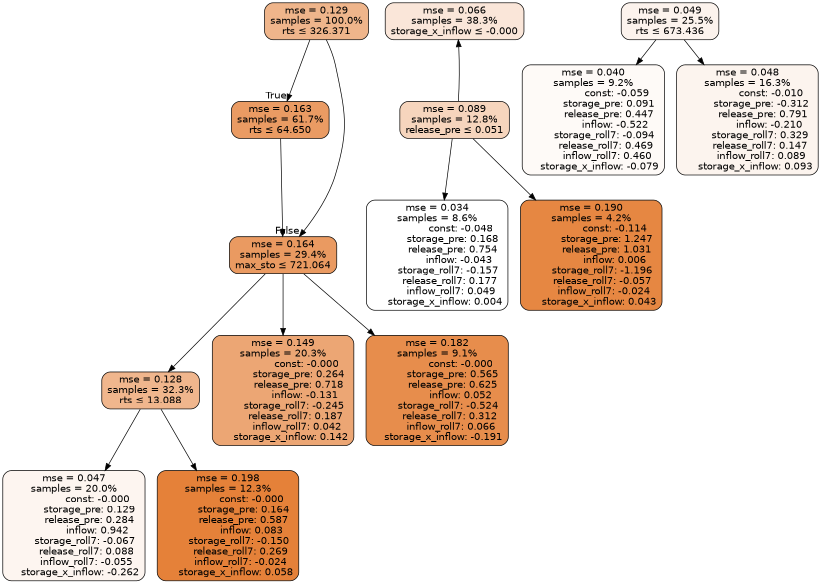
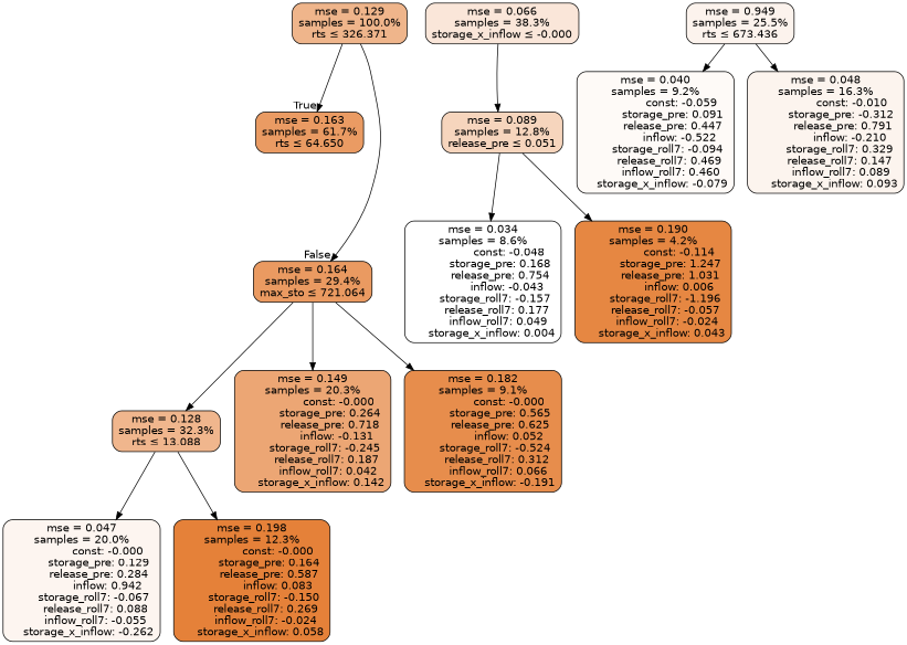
  digraph {
    node [color=black fontname=helvetica shape=rectangle style="filled, rounded"]
    edge [fontname=helvetica]
    n1 [fillcolor="#efb58b" label="mse = 0.129\nsamples = 100.0%\nrts &le; 326.371"]
    n2 [fillcolor="#ea9b63" label="mse = 0.163\nsamples = 61.7%\nrts &le; 64.650"]
    n3 [fillcolor="#ea9a61" label="mse = 0.164\nsamples = 29.4%\nmax_sto &le; 721.064"]
    n4 [fillcolor="#fae6d9" label="mse = 0.066\nsamples = 38.3%\nstorage_x_inflow &le; -0.000"]
    n5 [fillcolor="#f6d5bd" label="mse = 0.089\nsamples = 12.8%\nrelease_pre &le; 0.051"]
    n6 [fillcolor="#f0b68d" label="mse = 0.128\nsamples = 32.3%\nrts &le; 13.088"]
    n7 [fillcolor="#fdf5f0" label="mse = 0.047\nsamples = 20.0%\n               const: -0.000\n          storage_pre: 0.129\n          release_pre: 0.284\n               inflow: 0.942\n       storage_roll7: -0.067\n        release_roll7: 0.088\n        inflow_roll7: -0.055\n    storage_x_inflow: -0.262"]
    n8 [fillcolor="#e58139" label="mse = 0.198\nsamples = 12.3%\n               const: -0.000\n          storage_pre: 0.164\n          release_pre: 0.587\n               inflow: 0.083\n       storage_roll7: -0.150\n        release_roll7: 0.269\n        inflow_roll7: -0.024\n     storage_x_inflow: 0.058"]
    n9 [fillcolor="#eca674" label="mse = 0.149\nsamples = 20.3%\n               const: -0.000\n          storage_pre: 0.264\n          release_pre: 0.718\n              inflow: -0.131\n       storage_roll7: -0.245\n        release_roll7: 0.187\n         inflow_roll7: 0.042\n     storage_x_inflow: 0.142"]
    n10 [fillcolor="#e78d4c" label="mse = 0.182\nsamples = 9.1%\n               const: -0.000\n          storage_pre: 0.565\n          release_pre: 0.625\n               inflow: 0.052\n       storage_roll7: -0.524\n        release_roll7: 0.312\n         inflow_roll7: 0.066\n    storage_x_inflow: -0.191"]
-   n11 [fillcolor="#fcf3ed" label="mse = 0.049\nsamples = 25.5%\nrts &le; 673.436"]
+   n11 [fillcolor="#fcf3ed" label="mse = 0.949\nsamples = 25.5%\nrts &le; 673.436"]
    n12 [fillcolor="#fefaf7" label="mse = 0.040\nsamples = 9.2%\n               const: -0.059\n          storage_pre: 0.091\n          release_pre: 0.447\n              inflow: -0.522\n       storage_roll7: -0.094\n        release_roll7: 0.469\n         inflow_roll7: 0.460\n    storage_x_inflow: -0.079"]
    n13 [fillcolor="#fcf4ee" label="mse = 0.048\nsamples = 16.3%\n               const: -0.010\n         storage_pre: -0.312\n          release_pre: 0.791\n              inflow: -0.210\n        storage_roll7: 0.329\n        release_roll7: 0.147\n         inflow_roll7: 0.089\n     storage_x_inflow: 0.093"]
    n14 [fillcolor="#ffffff" label="mse = 0.034\nsamples = 8.6%\n               const: -0.048\n          storage_pre: 0.168\n          release_pre: 0.754\n              inflow: -0.043\n       storage_roll7: -0.157\n        release_roll7: 0.177\n         inflow_roll7: 0.049\n     storage_x_inflow: 0.004"]
    n15 [fillcolor="#e68742" label="mse = 0.190\nsamples = 4.2%\n               const: -0.114\n          storage_pre: 1.247\n          release_pre: 1.031\n               inflow: 0.006\n       storage_roll7: -1.196\n       release_roll7: -0.057\n        inflow_roll7: -0.024\n     storage_x_inflow: 0.043"]
    n1 -> n2 [headlabel=True labelangle=45 labeldistance=2.5]
    n1 -> n3 [headlabel=False labelangle=-45 labeldistance=2.5]
-   n2 -> n3
    n3 -> n6
    n3 -> n9
    n3 -> n10
-   n5 -> n4
+   n4 -> n5
    n5 -> n14
    n5 -> n15
    n6 -> n7
    n6 -> n8
    n11 -> n12
    n11 -> n13
  }
